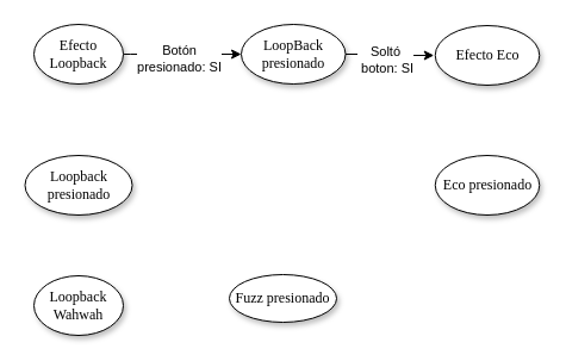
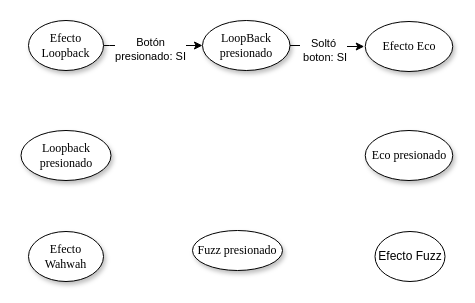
  <mxCell id="0" />
  <mxCell id="1" parent="0" />
  <mxCell id="2" value="&lt;font style=&quot;vertical-align: inherit&quot;&gt;&lt;font style=&quot;vertical-align: inherit&quot;&gt;Efecto Eco&lt;/font&gt;&lt;/font&gt;" style="ellipse;whiteSpace=wrap;html=1;rounded=0;shadow=1;comic=0;labelBackgroundColor=none;strokeWidth=1;fontFamily=Verdana;fontSize=12;align=center;" parent="1" vertex="1"><mxGeometry x="364.75" y="21" width="87.5" height="50" as="geometry" /></mxCell>
  <mxCell id="3" style="edgeStyle=orthogonalEdgeStyle;rounded=0;orthogonalLoop=1;jettySize=auto;html=1;exitX=1;exitY=0.5;exitDx=0;exitDy=0;curved=1;entryX=0;entryY=0.5;entryDx=0;entryDy=0;" parent="1" source="5" target="9" edge="1"><mxGeometry relative="1" as="geometry"><mxPoint x="242" y="18" as="targetPoint" /></mxGeometry></mxCell>
  <mxCell id="4" value="&lt;font style=&quot;vertical-align: inherit&quot;&gt;&lt;font style=&quot;vertical-align: inherit&quot;&gt;&lt;font style=&quot;vertical-align: inherit&quot;&gt;&lt;font style=&quot;vertical-align: inherit&quot;&gt;&lt;font style=&quot;vertical-align: inherit&quot;&gt;&lt;font style=&quot;vertical-align: inherit&quot;&gt;Botón &lt;br&gt;presionado: SI&lt;/font&gt;&lt;/font&gt;&lt;/font&gt;&lt;/font&gt;&lt;/font&gt;&lt;/font&gt;" style="edgeLabel;html=1;align=center;verticalAlign=middle;resizable=0;points=[];" parent="3" vertex="1" connectable="0"><mxGeometry x="-0.063" y="-3" relative="1" as="geometry"><mxPoint as="offset" /></mxGeometry></mxCell>
  <mxCell id="5" value="&lt;font style=&quot;vertical-align: inherit&quot;&gt;&lt;font style=&quot;vertical-align: inherit&quot;&gt;Efecto Loopback&lt;/font&gt;&lt;/font&gt;" style="ellipse;whiteSpace=wrap;html=1;rounded=0;shadow=1;comic=0;labelBackgroundColor=none;strokeWidth=1;fontFamily=Verdana;fontSize=12;align=center;" parent="1" vertex="1"><mxGeometry x="28" y="20" width="75" height="50" as="geometry" /></mxCell>
- <mxCell id="6" value="&lt;span&gt;&lt;font style=&quot;vertical-align: inherit&quot;&gt;&lt;font style=&quot;vertical-align: inherit&quot;&gt;Loopback Wahwah&lt;/font&gt;&lt;/font&gt;&lt;/span&gt;" style="ellipse;whiteSpace=wrap;html=1;rounded=0;shadow=1;comic=0;labelBackgroundColor=none;strokeWidth=1;fontFamily=Verdana;fontSize=12;align=center;" parent="1" vertex="1"><mxGeometry x="28" y="231" width="75" height="50" as="geometry" /></mxCell>
+ <mxCell id="6" value="&lt;span&gt;&lt;font style=&quot;vertical-align: inherit&quot;&gt;&lt;font style=&quot;vertical-align: inherit&quot;&gt;Efecto Wahwah&lt;/font&gt;&lt;/font&gt;&lt;/span&gt;" style="ellipse;whiteSpace=wrap;html=1;rounded=0;shadow=1;comic=0;labelBackgroundColor=none;strokeWidth=1;fontFamily=Verdana;fontSize=12;align=center;" parent="1" vertex="1"><mxGeometry x="28" y="231" width="75" height="50" as="geometry" /></mxCell>
  <mxCell id="7" style="edgeStyle=entityRelationEdgeStyle;rounded=0;orthogonalLoop=1;jettySize=auto;html=1;entryX=0;entryY=0.5;entryDx=0;entryDy=0;" edge="1" parent="1"><mxGeometry relative="1" as="geometry"><mxPoint x="288.5" y="45" as="sourcePoint" /><mxPoint x="363.75" y="46" as="targetPoint" /></mxGeometry></mxCell>
  <mxCell id="8" value="Soltó&lt;br&gt;&amp;nbsp;boton: SI" style="edgeLabel;html=1;align=center;verticalAlign=middle;resizable=0;points=[];" vertex="1" connectable="0" parent="7"><mxGeometry x="-0.109" y="-4" relative="1" as="geometry"><mxPoint as="offset" /></mxGeometry></mxCell>
  <mxCell id="9" value="&lt;font style=&quot;vertical-align: inherit&quot;&gt;&lt;font style=&quot;vertical-align: inherit&quot;&gt;LoopBack presionado&lt;/font&gt;&lt;/font&gt;" style="ellipse;whiteSpace=wrap;html=1;rounded=0;shadow=1;comic=0;labelBackgroundColor=none;strokeWidth=1;fontFamily=Verdana;fontSize=12;align=center;" vertex="1" parent="1"><mxGeometry x="202" y="20" width="87.5" height="50" as="geometry" /></mxCell>
  <mxCell id="10" value="&lt;font style=&quot;vertical-align: inherit&quot;&gt;&lt;font style=&quot;vertical-align: inherit&quot;&gt;Eco presionado&lt;/font&gt;&lt;/font&gt;" style="ellipse;whiteSpace=wrap;html=1;rounded=0;shadow=1;comic=0;labelBackgroundColor=none;strokeWidth=1;fontFamily=Verdana;fontSize=12;align=center;" vertex="1" parent="1"><mxGeometry x="364.75" y="130" width="87.5" height="50" as="geometry" /></mxCell>
  <mxCell id="11" value="&lt;span&gt;&lt;font style=&quot;vertical-align: inherit&quot;&gt;&lt;font style=&quot;vertical-align: inherit&quot;&gt;Fuzz presionado&lt;/font&gt;&lt;/font&gt;&lt;/span&gt;" style="ellipse;whiteSpace=wrap;html=1;rounded=0;shadow=1;comic=0;labelBackgroundColor=none;strokeWidth=1;fontFamily=Verdana;fontSize=12;align=center;" vertex="1" parent="1"><mxGeometry x="192" y="230" width="90" height="40" as="geometry" /></mxCell>
+ <mxCell id="12" value="Efecto Fuzz" style="ellipse;whiteSpace=wrap;html=1;" vertex="1" parent="1"><mxGeometry x="374.5" y="231" width="70" height="50" as="geometry" /></mxCell>
  <mxCell id="13" value="&lt;span&gt;&lt;font style=&quot;vertical-align: inherit&quot;&gt;&lt;font style=&quot;vertical-align: inherit&quot;&gt;Loopback presionado&lt;br&gt;&lt;/font&gt;&lt;/font&gt;&lt;/span&gt;" style="ellipse;whiteSpace=wrap;html=1;rounded=0;shadow=1;comic=0;labelBackgroundColor=none;strokeWidth=1;fontFamily=Verdana;fontSize=12;align=center;" vertex="1" parent="1"><mxGeometry x="20.5" y="130" width="90" height="50" as="geometry" /></mxCell>
